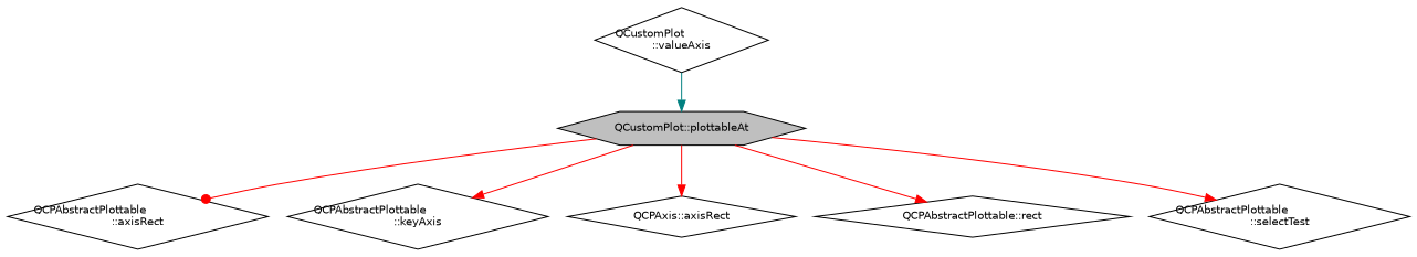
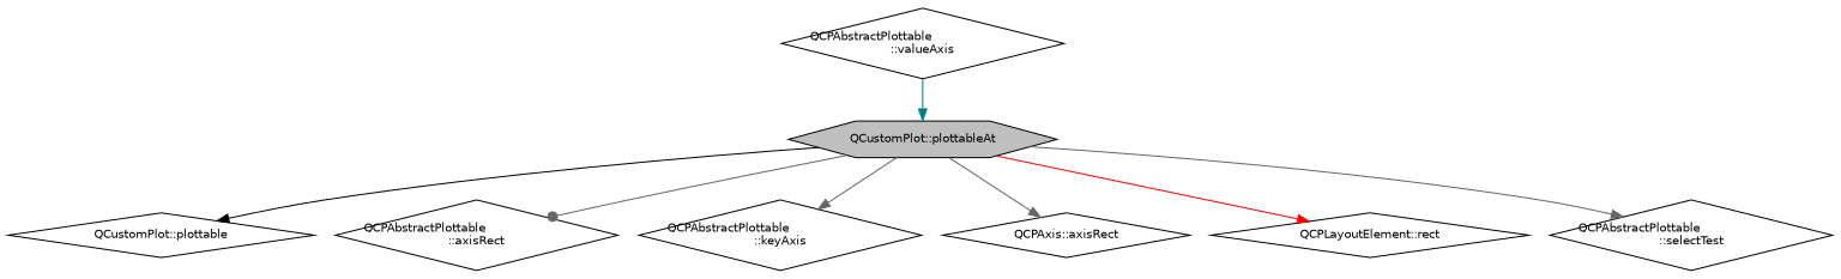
  digraph {
    rankdir=TB
    node [color=black fillcolor=white fontname=Helvetica fontsize=10 shape=diamond style=filled]
    edge [arrowhead=normal color=red fontname=Helvetica fontsize=10 labelfontname=Helvetica labelfontsize=10 style=solid]
    n1 [fillcolor=grey75 fontcolor=black height=0.2 label="QCustomPlot::plottableAt" shape=hexagon width=0.4]
+   n2 [height=0.2 label="QCustomPlot::plottable" width=0.4]
    n3 [height=0.2 label="QCPAbstractPlottable\l::axisRect" width=0.4]
    n4 [height=0.2 label="QCPAbstractPlottable\l::keyAxis" width=0.4]
    n5 [height=0.2 label="QCPAxis::axisRect" width=0.4]
-   n6 [height=0.2 label="QCPAbstractPlottable::rect" width=0.4]
+   n6 [height=0.2 label="QCPLayoutElement::rect" width=0.4]
    n7 [height=0.2 label="QCPAbstractPlottable\l::selectTest" width=0.4]
-   n8 [height=0.2 label="QCustomPlot\l::valueAxis" width=0.4]
-   n1 -> n3 [arrowhead=dot]
-   n1 -> n4
-   n1 -> n5
+   n8 [height=0.2 label="QCPAbstractPlottable\l::valueAxis" width=0.4]
+   n1 -> n2 [color=black]
+   n1 -> n3 [arrowhead=dot color=gray40]
+   n1 -> n4 [color=gray40]
+   n1 -> n5 [color=gray40]
    n1 -> n6
-   n1 -> n7
+   n1 -> n7 [color=gray40]
    n8 -> n1 [color=teal]
  }
